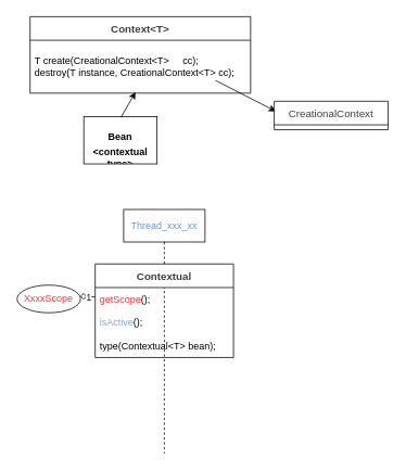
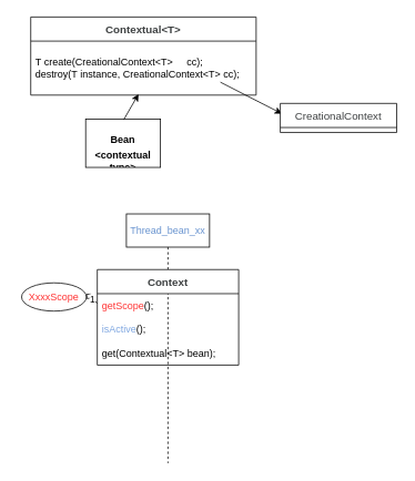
  <mxCell id="0" />
  <mxCell id="1" parent="0" />
- <mxCell id="2" value="&lt;span data-darkreader-inline-color=&quot;&quot; style=&quot;color: rgb(104, 147, 207); --darkreader-inline-color: #5884c2;&quot;&gt;Thread_xxx_xx&lt;/span&gt;" style="shape=umlLifeline;perimeter=lifelinePerimeter;whiteSpace=wrap;html=1;container=1;dropTarget=0;collapsible=0;recursiveResize=0;outlineConnect=0;portConstraint=eastwest;newEdgeStyle={&quot;curved&quot;:0,&quot;rounded&quot;:0};" vertex="1" parent="1"><mxGeometry x="151" y="257" width="100" height="300" as="geometry" /></mxCell>
- <mxCell id="3" value="&lt;span data-darkreader-inline-bgcolor=&quot;&quot; data-darkreader-inline-color=&quot;&quot; style=&quot;color: rgb(62, 65, 66); font-family: &amp;quot;Microsoft YaHei&amp;quot;, 微软雅黑, Arial; font-size: 13px; background-color: rgba(227, 222, 214, 0.01); --darkreader-inline-color: #2f3232; --darkreader-inline-bgcolor: rgba(131, 127, 121, 0.01);&quot;&gt;Context&amp;lt;T&amp;gt;&lt;/span&gt;" style="swimlane;fontStyle=1;align=center;verticalAlign=middle;childLayout=stackLayout;horizontal=1;startSize=29;horizontalStack=0;resizeParent=1;resizeParentMax=0;resizeLast=0;collapsible=0;marginBottom=0;html=1;whiteSpace=wrap;" parent="1" vertex="1"><mxGeometry x="36" y="20" width="271" height="94" as="geometry" /></mxCell>
+ <mxCell id="2" value="&lt;span data-darkreader-inline-color=&quot;&quot; style=&quot;color: rgb(104, 147, 207); --darkreader-inline-color: #5884c2;&quot;&gt;Thread_bean_xx&lt;/span&gt;" style="shape=umlLifeline;perimeter=lifelinePerimeter;whiteSpace=wrap;html=1;container=1;dropTarget=0;collapsible=0;recursiveResize=0;outlineConnect=0;portConstraint=eastwest;newEdgeStyle={&quot;curved&quot;:0,&quot;rounded&quot;:0};" vertex="1" parent="1"><mxGeometry x="151" y="257" width="100" height="300" as="geometry" /></mxCell>
+ <mxCell id="3" value="&lt;span data-darkreader-inline-bgcolor=&quot;&quot; data-darkreader-inline-color=&quot;&quot; style=&quot;color: rgb(62, 65, 66); font-family: &amp;quot;Microsoft YaHei&amp;quot;, 微软雅黑, Arial; font-size: 13px; background-color: rgba(227, 222, 214, 0.01); --darkreader-inline-color: #2f3232; --darkreader-inline-bgcolor: rgba(131, 127, 121, 0.01);&quot;&gt;Contextual&amp;lt;T&amp;gt;&lt;/span&gt;" style="swimlane;fontStyle=1;align=center;verticalAlign=middle;childLayout=stackLayout;horizontal=1;startSize=29;horizontalStack=0;resizeParent=1;resizeParentMax=0;resizeLast=0;collapsible=0;marginBottom=0;html=1;whiteSpace=wrap;" parent="1" vertex="1"><mxGeometry x="36" y="20" width="271" height="94" as="geometry" /></mxCell>
  <mxCell id="4" value="T create(CreationalContext&amp;lt;T&amp;gt;&amp;nbsp; &amp;nbsp; &amp;nbsp;cc);&lt;div&gt;&lt;font style=&quot;font-size: 12px;&quot;&gt;destroy(T instance, CreationalContext&amp;lt;T&amp;gt; cc);&lt;/font&gt;&lt;br&gt;&lt;/div&gt;" style="text;html=1;strokeColor=none;fillColor=none;align=left;verticalAlign=middle;spacingLeft=4;spacingRight=4;overflow=hidden;rotatable=0;points=[[0,0.5],[1,0.5]];portConstraint=eastwest;whiteSpace=wrap;" parent="3" vertex="1"><mxGeometry y="29" width="271" height="65" as="geometry" /></mxCell>
  <mxCell id="5" value="" style="endArrow=none;html=1;rounded=0;startArrow=classic;startFill=1;endFill=0;exitX=0.014;exitY=0.352;exitDx=0;exitDy=0;exitPerimeter=0;" parent="3" source="6" edge="1"><mxGeometry width="50" height="50" relative="1" as="geometry"><mxPoint x="316" y="71" as="sourcePoint" /><mxPoint x="228" y="78.45" as="targetPoint" /></mxGeometry></mxCell>
  <mxCell id="6" value="&lt;span data-darkreader-inline-bgcolor=&quot;&quot; data-darkreader-inline-color=&quot;&quot; style=&quot;color: rgb(62, 65, 66); font-family: &amp;quot;Microsoft YaHei&amp;quot;, 微软雅黑, Arial; font-size: 13px; background-color: rgba(227, 222, 214, 0.01); --darkreader-inline-color: #2f3232; --darkreader-inline-bgcolor: rgba(131, 127, 121, 0.01); font-weight: normal;&quot;&gt;CreationalContext&lt;/span&gt;" style="swimlane;fontStyle=1;align=center;verticalAlign=middle;childLayout=stackLayout;horizontal=1;startSize=29;horizontalStack=0;resizeParent=1;resizeParentMax=0;resizeLast=0;collapsible=0;marginBottom=0;html=1;whiteSpace=wrap;" parent="1" vertex="1"><mxGeometry x="336" y="124" width="140" height="35" as="geometry" /></mxCell>
  <mxCell id="7" value="&lt;p style=&quot;margin:0px;margin-top:4px;text-align:center;&quot;&gt;&lt;br&gt;&lt;b&gt;Bean&lt;/b&gt;&lt;/p&gt;&lt;p style=&quot;margin:0px;margin-top:4px;text-align:center;&quot;&gt;&lt;span class=&quot;notion-enable-hover&quot; data-token-index=&quot;0&quot; style=&quot;font-weight:600&quot;&gt;&amp;lt;contextual type&amp;gt;&lt;/span&gt;&lt;b&gt;&lt;br&gt;&lt;/b&gt;&lt;/p&gt;" style="verticalAlign=top;align=left;overflow=fill;html=1;whiteSpace=wrap;" parent="1" vertex="1"><mxGeometry x="102" y="143" width="90" height="58" as="geometry" /></mxCell>
  <mxCell id="8" value="" style="endArrow=classic;html=1;rounded=0;exitX=0.509;exitY=0.01;exitDx=0;exitDy=0;exitPerimeter=0;entryX=0.478;entryY=0.982;entryDx=0;entryDy=0;entryPerimeter=0;" parent="1" source="7" target="4" edge="1"><mxGeometry width="50" height="50" relative="1" as="geometry"><mxPoint x="130.25" y="254" as="sourcePoint" /><mxPoint x="140.941" y="224" as="targetPoint" /></mxGeometry></mxCell>
- <mxCell id="9" value="&lt;font style=&quot;--darkreader-inline-color: #c1514e;&quot; data-darkreader-inline-color=&quot;&quot; color=&quot;#ff3333&quot;&gt;XxxxScope&lt;/font&gt;" style="whiteSpace=wrap;html=1;align=center;shape=ellipse;perimeter=ellipsePerimeter;" vertex="1" parent="1"><mxGeometry x="20" y="350" width="78" height="34" as="geometry" /></mxCell>
+ <mxCell id="9" value="&lt;font style=&quot;--darkreader-inline-color: #c1514e;&quot; data-darkreader-inline-color=&quot;&quot; color=&quot;#ff3333&quot;&gt;XxxxScope&lt;/font&gt;" style="whiteSpace=wrap;html=1;align=center;shape=ellipse;perimeter=ellipsePerimeter;" vertex="1" parent="1"><mxGeometry x="25" y="340" width="78" height="34" as="geometry" /></mxCell>
  <mxCell id="10" value="" style="endArrow=diamond;html=1;rounded=0;entryX=0.994;entryY=0.396;entryDx=0;entryDy=0;entryPerimeter=0;exitX=0;exitY=0.134;exitDx=0;exitDy=0;exitPerimeter=0;endFill=0;" edge="1" parent="1" source="13" target="9"><mxGeometry width="50" height="50" relative="1" as="geometry"><mxPoint x="68.4" y="359" as="sourcePoint" /><mxPoint x="16" y="334.68" as="targetPoint" /></mxGeometry></mxCell>
  <mxCell id="11" value="1" style="edgeLabel;html=1;align=center;verticalAlign=middle;resizable=0;points=[];" vertex="1" connectable="0" parent="10"><mxGeometry x="-0.049" relative="1" as="geometry"><mxPoint as="offset" /></mxGeometry></mxCell>
- <mxCell id="12" value="&lt;span data-darkreader-inline-bgcolor=&quot;&quot; data-darkreader-inline-color=&quot;&quot; style=&quot;color: rgb(62, 65, 66); font-family: &amp;quot;Microsoft YaHei&amp;quot;, 微软雅黑, Arial; font-size: 13px; background-color: rgba(227, 222, 214, 0.01); --darkreader-inline-color: #494c4d; --darkreader-inline-bgcolor: rgba(202, 196, 187, 0.01);&quot;&gt;Contextual&lt;/span&gt;" style="swimlane;fontStyle=1;align=center;verticalAlign=middle;childLayout=stackLayout;horizontal=1;startSize=29;horizontalStack=0;resizeParent=1;resizeParentMax=0;resizeLast=0;collapsible=0;marginBottom=0;html=1;whiteSpace=wrap;" vertex="1" parent="1"><mxGeometry x="116" y="324" width="170" height="115" as="geometry" /></mxCell>
- <mxCell id="13" value="&lt;div&gt;&lt;font style=&quot;&quot;&gt;&lt;font color=&quot;#ff3333&quot; style=&quot;--darkreader-inline-color: #c1514e;&quot; data-darkreader-inline-color=&quot;&quot;&gt;getScope&lt;/font&gt;();&lt;/font&gt;&lt;/div&gt;&lt;div&gt;&lt;font style=&quot;&quot;&gt;&lt;br&gt;&lt;/font&gt;&lt;/div&gt;&lt;div&gt;&lt;font style=&quot;&quot;&gt;&lt;font style=&quot;--darkreader-inline-color: #6893cf;&quot; data-darkreader-inline-color=&quot;&quot; color=&quot;#7ea6e0&quot;&gt;isActive&lt;/font&gt;();&lt;br&gt;&lt;/font&gt;&lt;/div&gt;&lt;div&gt;&lt;font style=&quot;&quot;&gt;&lt;br&gt;&lt;/font&gt;&lt;/div&gt;&lt;div&gt;&lt;div&gt;type(&lt;font color=&quot;#000000&quot; style=&quot;--darkreader-inline-color: #191a1b;&quot; data-darkreader-inline-color=&quot;&quot;&gt;&lt;font style=&quot;&quot;&gt;Contextual&lt;/font&gt;&amp;lt;T&amp;gt;&lt;/font&gt; bean);&lt;/div&gt;&lt;/div&gt;" style="text;html=1;strokeColor=none;fillColor=none;align=left;verticalAlign=middle;spacingLeft=4;spacingRight=4;overflow=hidden;rotatable=0;points=[[0,0.5],[1,0.5]];portConstraint=eastwest;whiteSpace=wrap;" vertex="1" parent="12"><mxGeometry y="29" width="170" height="86" as="geometry" /></mxCell>
+ <mxCell id="12" value="&lt;span data-darkreader-inline-bgcolor=&quot;&quot; data-darkreader-inline-color=&quot;&quot; style=&quot;color: rgb(62, 65, 66); font-family: &amp;quot;Microsoft YaHei&amp;quot;, 微软雅黑, Arial; font-size: 13px; background-color: rgba(227, 222, 214, 0.01); --darkreader-inline-color: #494c4d; --darkreader-inline-bgcolor: rgba(202, 196, 187, 0.01);&quot;&gt;Context&lt;/span&gt;" style="swimlane;fontStyle=1;align=center;verticalAlign=middle;childLayout=stackLayout;horizontal=1;startSize=29;horizontalStack=0;resizeParent=1;resizeParentMax=0;resizeLast=0;collapsible=0;marginBottom=0;html=1;whiteSpace=wrap;" vertex="1" parent="1"><mxGeometry x="116" y="324" width="170" height="115" as="geometry" /></mxCell>
+ <mxCell id="13" value="&lt;div&gt;&lt;font style=&quot;&quot;&gt;&lt;font color=&quot;#ff3333&quot; style=&quot;--darkreader-inline-color: #c1514e;&quot; data-darkreader-inline-color=&quot;&quot;&gt;getScope&lt;/font&gt;();&lt;/font&gt;&lt;/div&gt;&lt;div&gt;&lt;font style=&quot;&quot;&gt;&lt;br&gt;&lt;/font&gt;&lt;/div&gt;&lt;div&gt;&lt;font style=&quot;&quot;&gt;&lt;font style=&quot;--darkreader-inline-color: #6893cf;&quot; data-darkreader-inline-color=&quot;&quot; color=&quot;#7ea6e0&quot;&gt;isActive&lt;/font&gt;();&lt;br&gt;&lt;/font&gt;&lt;/div&gt;&lt;div&gt;&lt;font style=&quot;&quot;&gt;&lt;br&gt;&lt;/font&gt;&lt;/div&gt;&lt;div&gt;&lt;div&gt;get(&lt;font color=&quot;#000000&quot; style=&quot;--darkreader-inline-color: #191a1b;&quot; data-darkreader-inline-color=&quot;&quot;&gt;&lt;font style=&quot;&quot;&gt;Contextual&lt;/font&gt;&amp;lt;T&amp;gt;&lt;/font&gt; bean);&lt;/div&gt;&lt;/div&gt;" style="text;html=1;strokeColor=none;fillColor=none;align=left;verticalAlign=middle;spacingLeft=4;spacingRight=4;overflow=hidden;rotatable=0;points=[[0,0.5],[1,0.5]];portConstraint=eastwest;whiteSpace=wrap;" vertex="1" parent="12"><mxGeometry y="29" width="170" height="86" as="geometry" /></mxCell>
